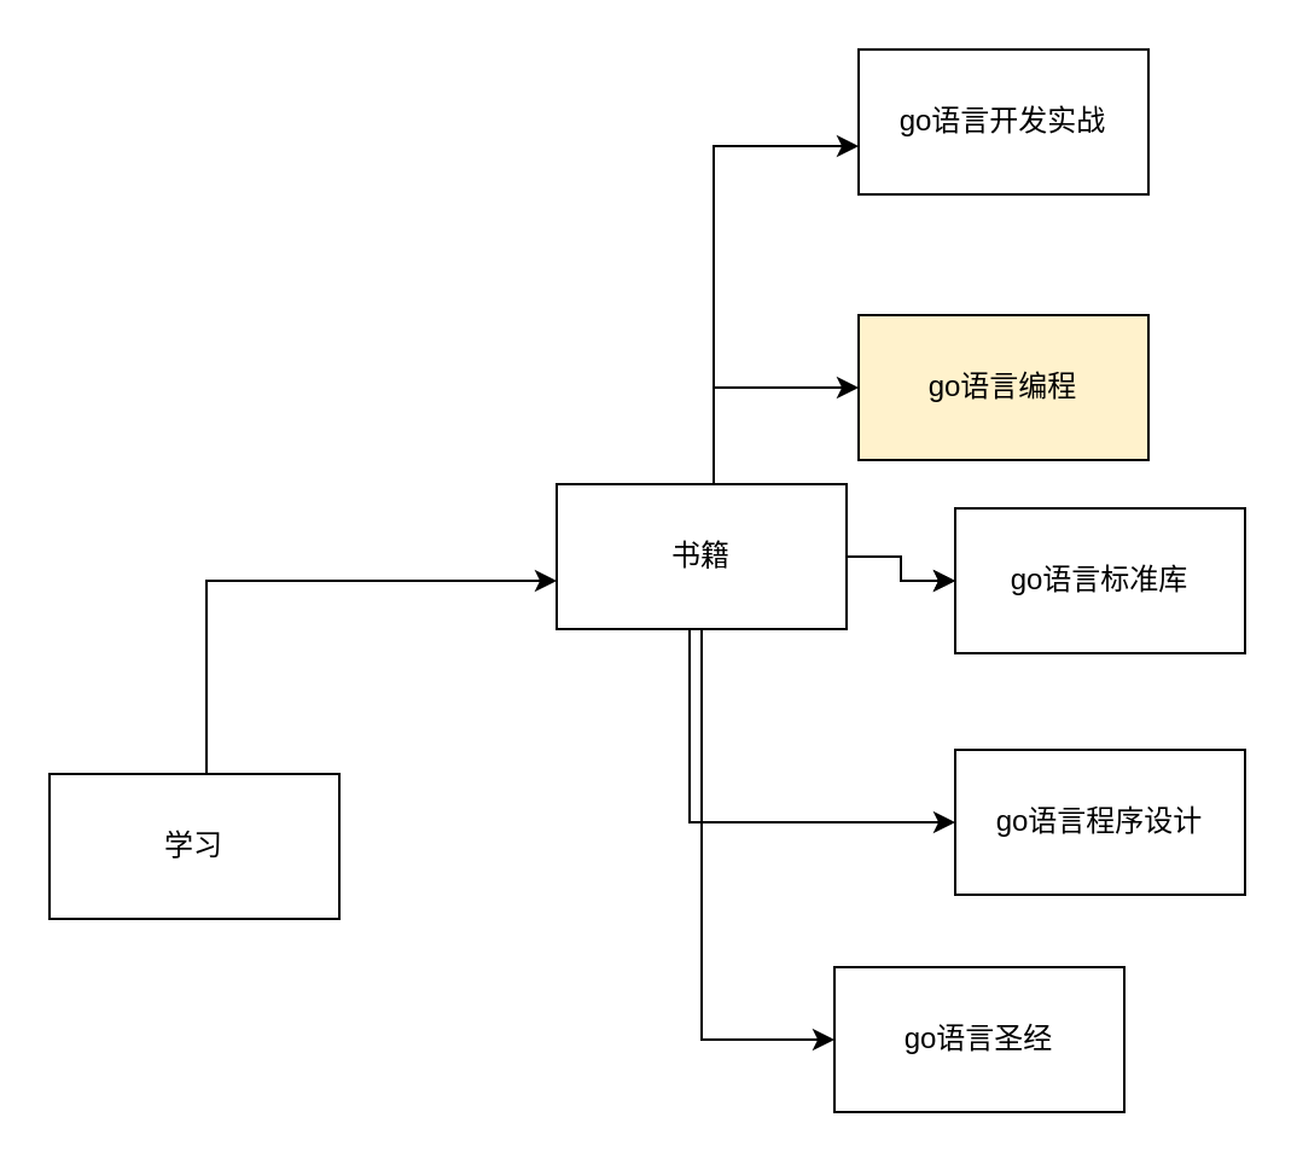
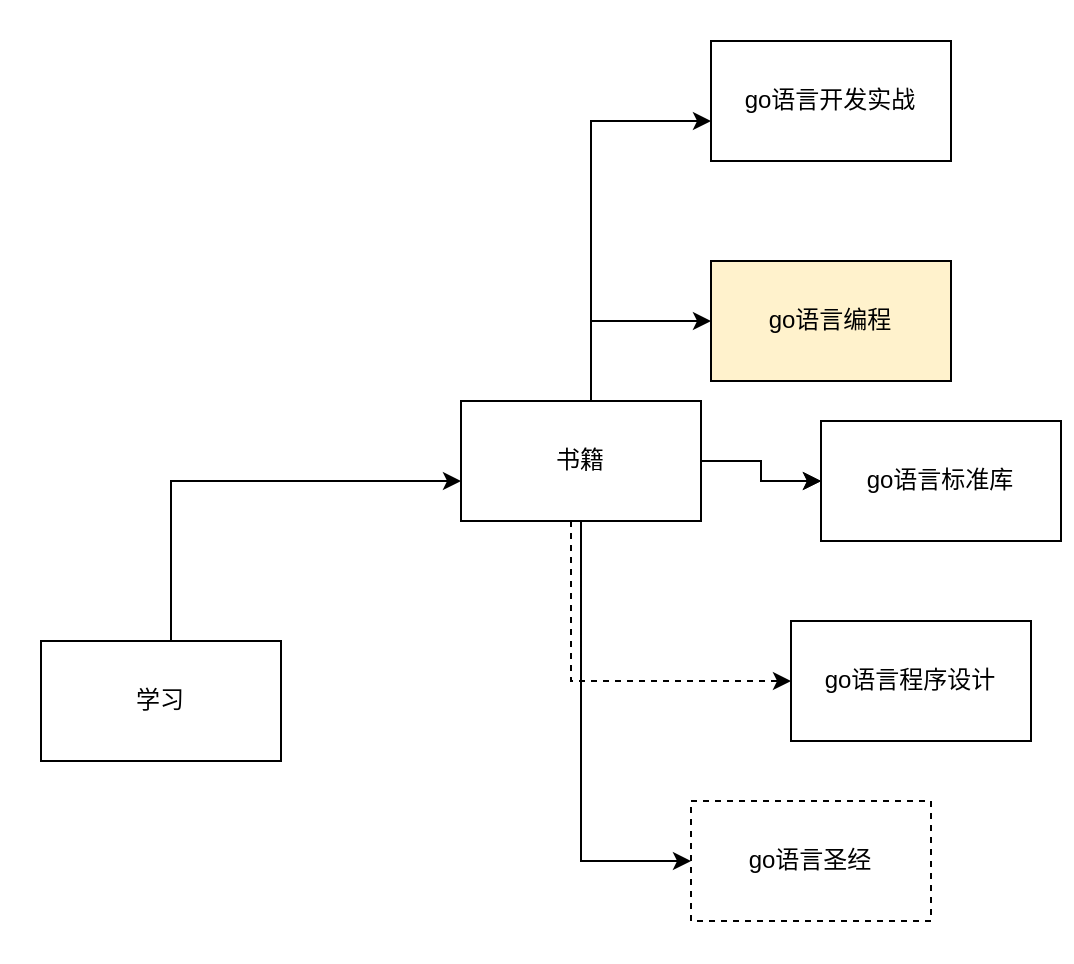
  <mxCell id="0" />
  <mxCell id="1" parent="0" />
  <mxCell id="2" value="" style="edgeStyle=orthogonalEdgeStyle;rounded=0;orthogonalLoop=1;jettySize=auto;html=1;" edge="1" parent="1" source="3" target="10"><mxGeometry relative="1" as="geometry"><Array as="points"><mxPoint x="85" y="240" /></Array></mxGeometry></mxCell>
  <mxCell id="3" value="学习" style="rounded=0;whiteSpace=wrap;html=1;" vertex="1" parent="1"><mxGeometry x="20" y="320" width="120" height="60" as="geometry" /></mxCell>
  <mxCell id="4" value="" style="edgeStyle=orthogonalEdgeStyle;rounded=0;orthogonalLoop=1;jettySize=auto;html=1;" edge="1" parent="1" source="10" target="11"><mxGeometry relative="1" as="geometry"><Array as="points"><mxPoint x="295" y="60" /></Array></mxGeometry></mxCell>
  <mxCell id="5" style="edgeStyle=orthogonalEdgeStyle;rounded=0;orthogonalLoop=1;jettySize=auto;html=1;entryX=0;entryY=0.5;entryDx=0;entryDy=0;" edge="1" parent="1" source="10" target="12"><mxGeometry relative="1" as="geometry"><Array as="points"><mxPoint x="295" y="160" /></Array></mxGeometry></mxCell>
  <mxCell id="6" value="" style="edgeStyle=orthogonalEdgeStyle;rounded=0;orthogonalLoop=1;jettySize=auto;html=1;" edge="1" parent="1" source="10" target="13"><mxGeometry relative="1" as="geometry" /></mxCell>
  <mxCell id="7" value="" style="edgeStyle=orthogonalEdgeStyle;rounded=0;orthogonalLoop=1;jettySize=auto;html=1;" edge="1" parent="1" source="10" target="13"><mxGeometry relative="1" as="geometry" /></mxCell>
- <mxCell id="8" value="" style="edgeStyle=orthogonalEdgeStyle;rounded=0;orthogonalLoop=1;jettySize=auto;html=1;" edge="1" parent="1" source="10" target="14"><mxGeometry relative="1" as="geometry"><Array as="points"><mxPoint x="285" y="340" /></Array></mxGeometry></mxCell>
+ <mxCell id="8" value="" style="edgeStyle=orthogonalEdgeStyle;rounded=0;orthogonalLoop=1;jettySize=auto;html=1;dashed=1;" edge="1" parent="1" source="10" target="14"><mxGeometry relative="1" as="geometry"><Array as="points"><mxPoint x="285" y="340" /></Array></mxGeometry></mxCell>
  <mxCell id="9" style="edgeStyle=orthogonalEdgeStyle;rounded=0;orthogonalLoop=1;jettySize=auto;html=1;entryX=0;entryY=0.5;entryDx=0;entryDy=0;" edge="1" parent="1" source="10" target="15"><mxGeometry relative="1" as="geometry" /></mxCell>
  <mxCell id="10" value="书籍" style="rounded=0;whiteSpace=wrap;html=1;" vertex="1" parent="1"><mxGeometry x="230" y="200" width="120" height="60" as="geometry" /></mxCell>
  <mxCell id="11" value="go语言开发实战" style="rounded=0;whiteSpace=wrap;html=1;" vertex="1" parent="1"><mxGeometry x="355" y="20" width="120" height="60" as="geometry" /></mxCell>
  <mxCell id="12" value="go语言编程" style="rounded=0;whiteSpace=wrap;html=1;fillColor=#fff2cc;" vertex="1" parent="1"><mxGeometry x="355" y="130" width="120" height="60" as="geometry" /></mxCell>
- <mxCell id="13" value="go语言标准库" style="rounded=0;whiteSpace=wrap;html=1;" vertex="1" parent="1"><mxGeometry x="395" y="210" width="120" height="60" as="geometry" /></mxCell>
+ <mxCell id="13" value="go语言标准库" style="rounded=0;whiteSpace=wrap;html=1;" vertex="1" parent="1"><mxGeometry x="410" y="210" width="120" height="60" as="geometry" /></mxCell>
  <mxCell id="14" value="go语言程序设计" style="rounded=0;whiteSpace=wrap;html=1;" vertex="1" parent="1"><mxGeometry x="395" y="310" width="120" height="60" as="geometry" /></mxCell>
- <mxCell id="15" value="go语言圣经" style="rounded=0;whiteSpace=wrap;html=1;" vertex="1" parent="1"><mxGeometry x="345" y="400" width="120" height="60" as="geometry" /></mxCell>
+ <mxCell id="15" value="go语言圣经" style="rounded=0;whiteSpace=wrap;html=1;dashed=1;" vertex="1" parent="1"><mxGeometry x="345" y="400" width="120" height="60" as="geometry" /></mxCell>
